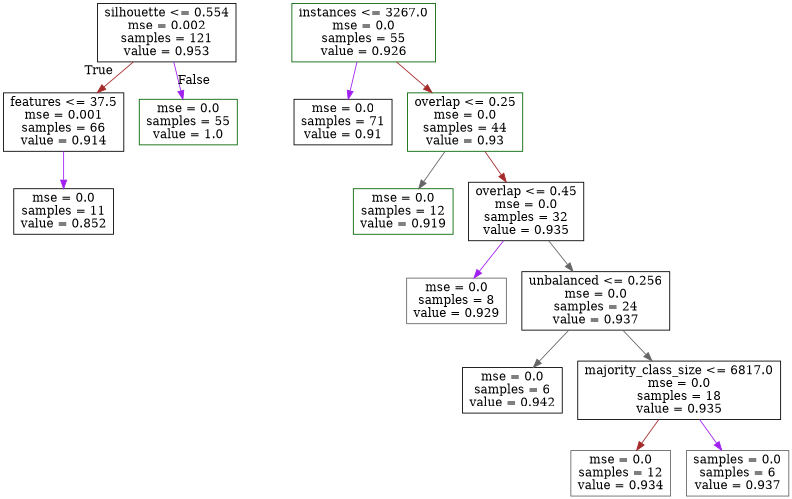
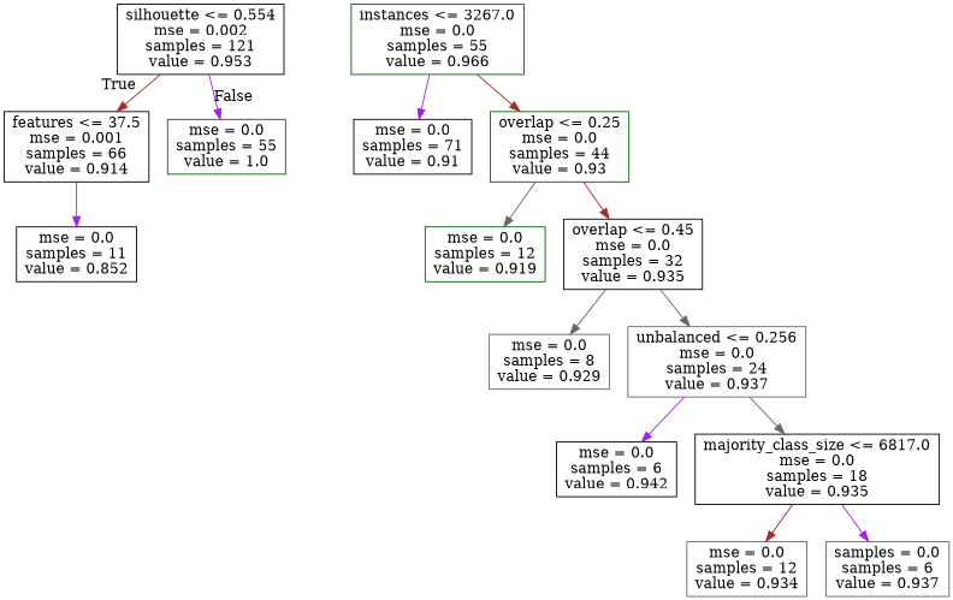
  digraph {
    node [color=black shape=box]
    edge [color=purple]
    n1 [label="silhouette <= 0.554\nmse = 0.002\nsamples = 121\nvalue = 0.953"]
    n2 [label="features <= 37.5\nmse = 0.001\nsamples = 66\nvalue = 0.914"]
    n3 [color=darkgreen label="mse = 0.0\nsamples = 55\nvalue = 1.0"]
    n4 [label="mse = 0.0\nsamples = 11\nvalue = 0.852"]
-   n5 [color=darkgreen label="instances <= 3267.0\nmse = 0.0\nsamples = 55\nvalue = 0.926"]
+   n5 [color=darkgreen label="instances <= 3267.0\nmse = 0.0\nsamples = 55\nvalue = 0.966"]
    n6 [label="mse = 0.0\nsamples = 71\nvalue = 0.91"]
    n7 [color=darkgreen label="overlap <= 0.25\nmse = 0.0\nsamples = 44\nvalue = 0.93"]
    n8 [color=darkgreen label="mse = 0.0\nsamples = 12\nvalue = 0.919"]
    n9 [label="overlap <= 0.45\nmse = 0.0\nsamples = 32\nvalue = 0.935"]
    n10 [color=gray40 label="mse = 0.0\nsamples = 8\nvalue = 0.929"]
-   n11 [label="unbalanced <= 0.256\nmse = 0.0\nsamples = 24\nvalue = 0.937"]
+   n11 [color=gray40 label="unbalanced <= 0.256\nmse = 0.0\nsamples = 24\nvalue = 0.937"]
    n12 [label="mse = 0.0\nsamples = 6\nvalue = 0.942"]
    n13 [label="majority_class_size <= 6817.0\nmse = 0.0\nsamples = 18\nvalue = 0.935"]
    n14 [color=gray40 label="mse = 0.0\nsamples = 12\nvalue = 0.934"]
    n15 [color=gray40 label="samples = 0.0\nsamples = 6\nvalue = 0.937"]
    n1 -> n2 [color=brown headlabel=True labelangle=45 labeldistance=2.5]
    n1 -> n3 [headlabel=False labelangle=-45 labeldistance=2.5]
    n2 -> n4
    n5 -> n6
    n5 -> n7 [color=brown]
    n7 -> n8 [color=gray40]
    n7 -> n9 [color=brown]
-   n9 -> n10
+   n9 -> n10 [color=gray40]
    n9 -> n11 [color=gray40]
-   n11 -> n12 [color=gray40]
+   n11 -> n12
    n11 -> n13 [color=gray40]
    n13 -> n14 [color=brown]
    n13 -> n15
  }
